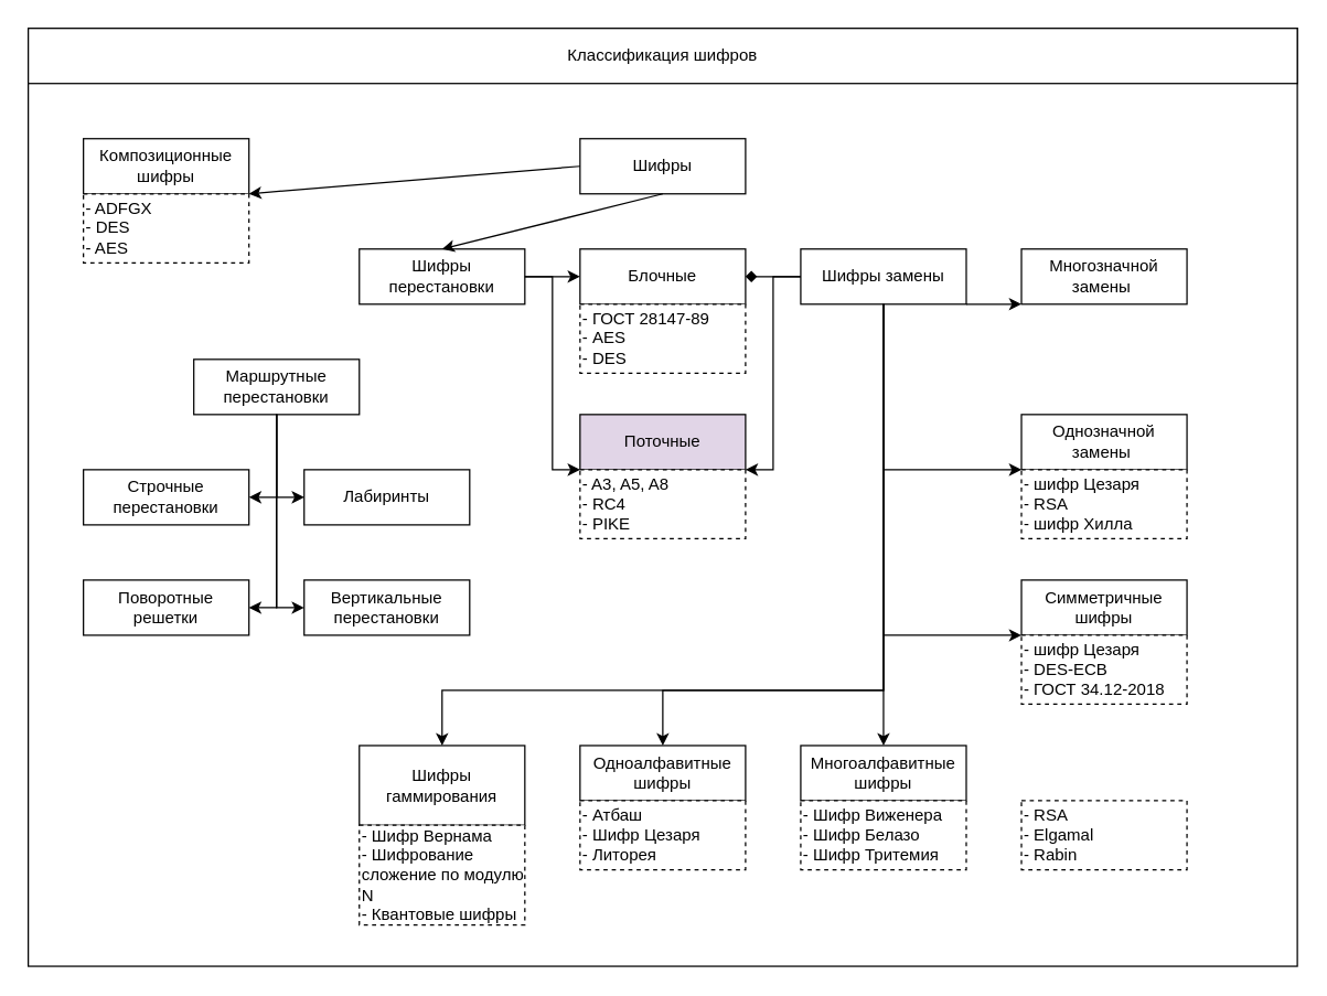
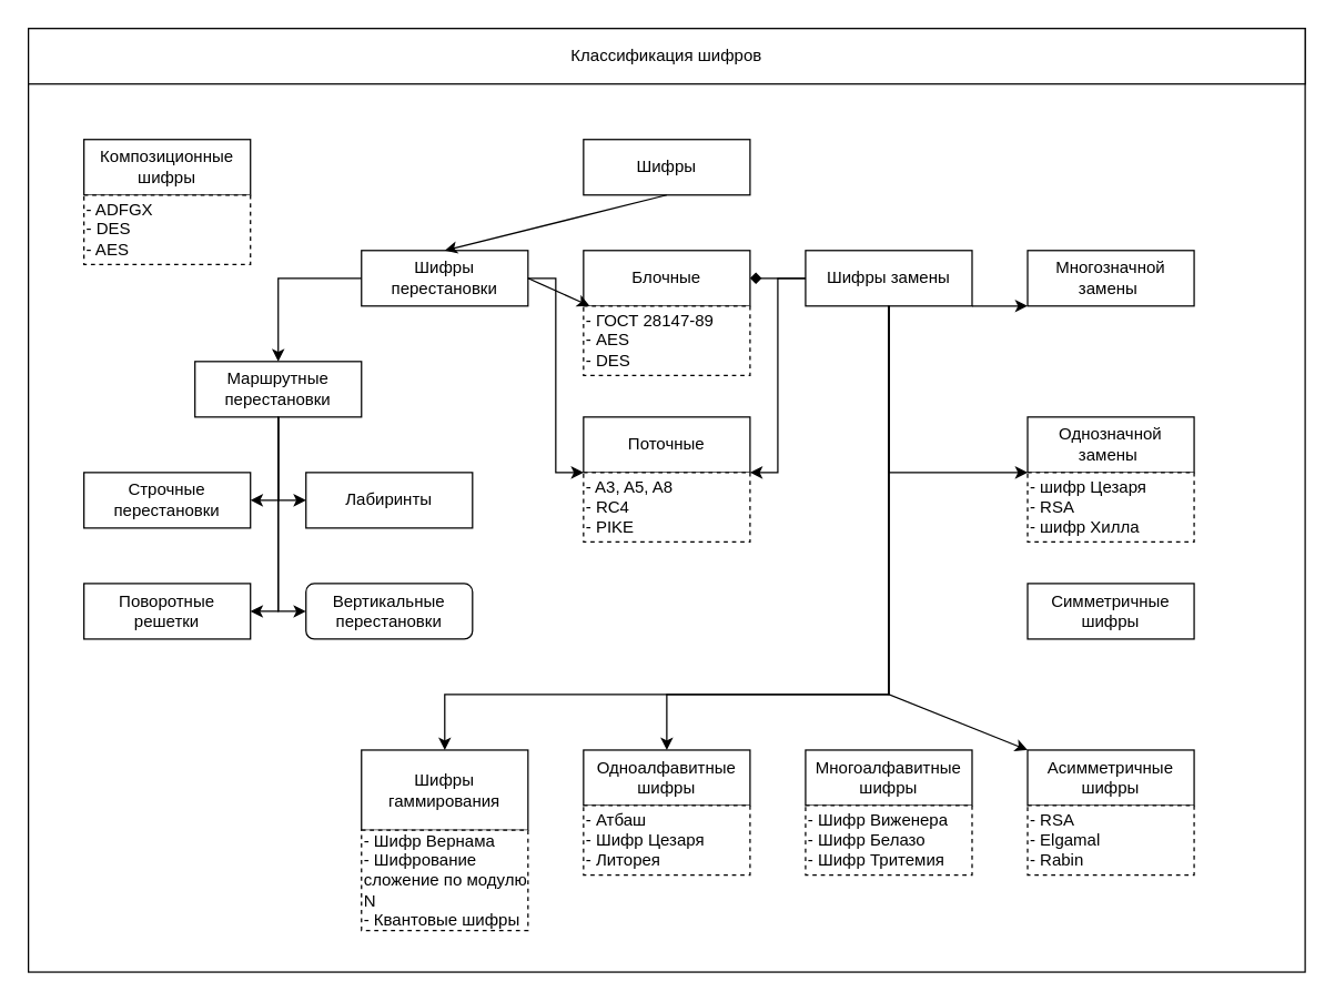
  <mxCell id="0" />
  <mxCell id="1" parent="0" />
  <mxCell id="2" value="" style="rounded=0;whiteSpace=wrap;html=1;" vertex="1" parent="1"><mxGeometry x="20" y="20" width="920" height="680" as="geometry" /></mxCell>
  <mxCell id="3" value="Классификация шифров" style="rounded=0;whiteSpace=wrap;html=1;" vertex="1" parent="1"><mxGeometry x="20" y="20" width="920" height="40" as="geometry" /></mxCell>
  <mxCell id="4" value="Шифры" style="rounded=0;whiteSpace=wrap;html=1;" vertex="1" parent="1"><mxGeometry x="420" y="100" width="120" height="40" as="geometry" /></mxCell>
  <mxCell id="5" value="Шифры перестановки" style="rounded=0;whiteSpace=wrap;html=1;" vertex="1" parent="1"><mxGeometry x="260" y="180" width="120" height="40" as="geometry" /></mxCell>
  <mxCell id="6" value="Шифры замены" style="rounded=0;whiteSpace=wrap;html=1;" vertex="1" parent="1"><mxGeometry x="580" y="180" width="120" height="40" as="geometry" /></mxCell>
- <mxCell id="7" value="" style="endArrow=classic;html=1;rounded=0;exitX=0;exitY=0.5;exitDx=0;exitDy=0;entryX=1;entryY=0;entryDx=0;entryDy=0;" edge="1" parent="1" source="4" target="11"><mxGeometry width="50" height="50" relative="1" as="geometry"><mxPoint x="530" y="150" as="sourcePoint" /><mxPoint x="290" y="190" as="targetPoint" /></mxGeometry></mxCell>
  <mxCell id="8" value="" style="endArrow=classic;html=1;rounded=0;exitX=0.5;exitY=1;exitDx=0;exitDy=0;entryX=0.5;entryY=0;entryDx=0;entryDy=0;" edge="1" parent="1" source="4" target="5"><mxGeometry width="50" height="50" relative="1" as="geometry"><mxPoint x="530" y="150" as="sourcePoint" /><mxPoint x="530" y="190" as="targetPoint" /></mxGeometry></mxCell>
  <mxCell id="9" value="" style="group" vertex="1" connectable="0" parent="1"><mxGeometry x="60" y="100" width="120" height="90" as="geometry" /></mxCell>
  <mxCell id="10" value="Композиционные шифры" style="rounded=0;whiteSpace=wrap;html=1;" vertex="1" parent="9"><mxGeometry width="120" height="40" as="geometry" /></mxCell>
  <mxCell id="11" value="&lt;span style=&quot;background-color: initial;&quot;&gt;- ADFGX&lt;/span&gt;&lt;br&gt;&lt;span style=&quot;background-color: initial;&quot;&gt;- DES&lt;/span&gt;&lt;br&gt;&lt;span style=&quot;background-color: initial;&quot;&gt;- AES&amp;nbsp;&lt;/span&gt;" style="rounded=0;whiteSpace=wrap;html=1;dashed=1;align=left;" vertex="1" parent="9"><mxGeometry y="40" width="120" height="50" as="geometry" /></mxCell>
  <mxCell id="12" value="" style="group" vertex="1" connectable="0" parent="1"><mxGeometry x="410" y="300" width="120" height="90" as="geometry" /></mxCell>
- <mxCell id="13" value="Поточные" style="rounded=0;whiteSpace=wrap;html=1;fillColor=#e1d5e7;" vertex="1" parent="12"><mxGeometry x="10" width="120" height="40" as="geometry" /></mxCell>
+ <mxCell id="13" value="Поточные" style="rounded=0;whiteSpace=wrap;html=1;" vertex="1" parent="12"><mxGeometry x="10" width="120" height="40" as="geometry" /></mxCell>
  <mxCell id="14" value="&lt;span style=&quot;background-color: initial;&quot;&gt;- A3, A5, A8&lt;/span&gt;&lt;br&gt;&lt;span style=&quot;background-color: initial;&quot;&gt;- RC4&lt;br&gt;&lt;/span&gt;&lt;span style=&quot;background-color: initial;&quot;&gt;- PIKE&lt;/span&gt;" style="rounded=0;whiteSpace=wrap;html=1;dashed=1;align=left;" vertex="1" parent="12"><mxGeometry x="10" y="40" width="120" height="50" as="geometry" /></mxCell>
  <mxCell id="15" value="" style="group" vertex="1" connectable="0" parent="1"><mxGeometry x="740" y="180" width="120" height="90" as="geometry" /></mxCell>
  <mxCell id="16" value="Многозначной замены&amp;nbsp;" style="rounded=0;whiteSpace=wrap;html=1;" vertex="1" parent="15"><mxGeometry width="120" height="40" as="geometry" /></mxCell>
  <mxCell id="17" value="" style="group" vertex="1" connectable="0" parent="1"><mxGeometry x="740" y="300" width="120" height="90" as="geometry" /></mxCell>
  <mxCell id="18" value="Однозначной замены&amp;nbsp;" style="rounded=0;whiteSpace=wrap;html=1;" vertex="1" parent="17"><mxGeometry width="120" height="40" as="geometry" /></mxCell>
  <mxCell id="19" value="&lt;span style=&quot;background-color: initial;&quot;&gt;- шифр Цезаря&lt;/span&gt;&lt;br&gt;&lt;span style=&quot;background-color: initial;&quot;&gt;- RSA&lt;br&gt;- шифр Хилла&lt;br&gt;&lt;/span&gt;" style="rounded=0;whiteSpace=wrap;html=1;dashed=1;align=left;" vertex="1" parent="17"><mxGeometry y="40" width="120" height="50" as="geometry" /></mxCell>
  <mxCell id="20" value="" style="group" vertex="1" connectable="0" parent="1"><mxGeometry x="740" y="420" width="120" height="90" as="geometry" /></mxCell>
  <mxCell id="21" value="Симметричные шифры" style="rounded=0;whiteSpace=wrap;html=1;" vertex="1" parent="20"><mxGeometry width="120" height="40" as="geometry" /></mxCell>
- <mxCell id="22" value="&lt;span style=&quot;background-color: initial;&quot;&gt;- шифр Цезаря&lt;/span&gt;&lt;br&gt;&lt;span style=&quot;background-color: initial;&quot;&gt;- DES-ECB&lt;br&gt;&lt;/span&gt;&lt;span style=&quot;background-color: initial;&quot;&gt;- ГОСТ 34.12-2018&lt;/span&gt;" style="rounded=0;whiteSpace=wrap;html=1;dashed=1;align=left;" vertex="1" parent="20"><mxGeometry y="40" width="120" height="50" as="geometry" /></mxCell>
  <mxCell id="23" value="" style="group" vertex="1" connectable="0" parent="1"><mxGeometry x="740" y="540" width="120" height="90" as="geometry" /></mxCell>
+ <mxCell id="24" value="Асимметричные шифры" style="rounded=0;whiteSpace=wrap;html=1;" vertex="1" parent="23"><mxGeometry width="120" height="40" as="geometry" /></mxCell>
  <mxCell id="25" value="&lt;span style=&quot;background-color: initial;&quot;&gt;- RSA&lt;/span&gt;&lt;br&gt;&lt;span style=&quot;background-color: initial;&quot;&gt;- Elgamal&lt;br&gt;&lt;/span&gt;&lt;span style=&quot;background-color: initial;&quot;&gt;- Rabin&lt;/span&gt;" style="rounded=0;whiteSpace=wrap;html=1;dashed=1;align=left;" vertex="1" parent="23"><mxGeometry y="40" width="120" height="50" as="geometry" /></mxCell>
  <mxCell id="26" value="" style="group" vertex="1" connectable="0" parent="1"><mxGeometry x="580" y="540" width="120" height="90" as="geometry" /></mxCell>
  <mxCell id="27" value="Многоалфавитные шифры" style="rounded=0;whiteSpace=wrap;html=1;" vertex="1" parent="26"><mxGeometry width="120" height="40" as="geometry" /></mxCell>
  <mxCell id="28" value="&lt;span style=&quot;background-color: initial;&quot;&gt;- Шифр Виженера&lt;/span&gt;&lt;br&gt;&lt;span style=&quot;background-color: initial;&quot;&gt;- Шифр Белазо&lt;br&gt;&lt;/span&gt;&lt;span style=&quot;background-color: initial;&quot;&gt;- Шифр Тритемия&lt;/span&gt;" style="rounded=0;whiteSpace=wrap;html=1;dashed=1;align=left;" vertex="1" parent="26"><mxGeometry y="40" width="120" height="50" as="geometry" /></mxCell>
  <mxCell id="29" value="" style="group" vertex="1" connectable="0" parent="1"><mxGeometry x="420" y="540" width="120" height="90" as="geometry" /></mxCell>
  <mxCell id="30" value="Одноалфавитные шифры" style="rounded=0;whiteSpace=wrap;html=1;" vertex="1" parent="29"><mxGeometry width="120" height="40" as="geometry" /></mxCell>
  <mxCell id="31" value="&lt;span style=&quot;background-color: initial;&quot;&gt;- Атбаш&lt;/span&gt;&lt;br&gt;&lt;span style=&quot;background-color: initial;&quot;&gt;- Шифр Цезаря&lt;br&gt;&lt;/span&gt;&lt;span style=&quot;background-color: initial;&quot;&gt;- Литорея&lt;/span&gt;" style="rounded=0;whiteSpace=wrap;html=1;dashed=1;align=left;" vertex="1" parent="29"><mxGeometry y="40" width="120" height="50" as="geometry" /></mxCell>
  <mxCell id="32" value="" style="group" vertex="1" connectable="0" parent="1"><mxGeometry x="260" y="540" width="120" height="130" as="geometry" /></mxCell>
  <mxCell id="33" value="Шифры гаммирования" style="rounded=0;whiteSpace=wrap;html=1;" vertex="1" parent="32"><mxGeometry width="120" height="57.778" as="geometry" /></mxCell>
  <mxCell id="34" value="&lt;span style=&quot;background-color: initial;&quot;&gt;- Шифр Вернама&lt;/span&gt;&lt;br&gt;&lt;span style=&quot;background-color: initial;&quot;&gt;- Шифрование сложение по модулю N&lt;br&gt;&lt;/span&gt;&lt;span style=&quot;background-color: initial;&quot;&gt;- Квантовые шифры&lt;/span&gt;" style="rounded=0;whiteSpace=wrap;html=1;dashed=1;align=left;" vertex="1" parent="32"><mxGeometry y="57.778" width="120" height="72.222" as="geometry" /></mxCell>
  <mxCell id="35" value="Маршрутные перестановки" style="rounded=0;whiteSpace=wrap;html=1;" vertex="1" parent="1"><mxGeometry y="260" width="120" height="40" as="geometry" x="140" /></mxCell>
+ <mxCell id="36" value="" style="endArrow=classic;html=1;rounded=0;exitX=0;exitY=0.5;exitDx=0;exitDy=0;entryX=0.5;entryY=0;entryDx=0;entryDy=0;" edge="1" parent="1" source="5" target="35"><mxGeometry width="50" height="50" relative="1" as="geometry"><mxPoint x="410" y="240" as="sourcePoint" /><mxPoint x="460" y="190" as="targetPoint" /><Array as="points"><mxPoint x="200" y="200" /></Array></mxGeometry></mxCell>
  <mxCell id="37" value="Лабиринты" style="rounded=0;whiteSpace=wrap;html=1;" vertex="1" parent="1"><mxGeometry x="220" y="340" width="120" height="40" as="geometry" /></mxCell>
  <mxCell id="38" value="Поворотные решетки" style="rounded=0;whiteSpace=wrap;html=1;" vertex="1" parent="1"><mxGeometry x="60" y="420" width="120" height="40" as="geometry" /></mxCell>
- <mxCell id="39" value="Вертикальные перестановки" style="rounded=0;whiteSpace=wrap;html=1;" vertex="1" parent="1"><mxGeometry x="220" y="420" width="120" height="40" as="geometry" /></mxCell>
+ <mxCell id="39" value="Вертикальные перестановки" style="whiteSpace=wrap;html=1;rounded=1;" vertex="1" parent="1"><mxGeometry x="220" y="420" width="120" height="40" as="geometry" /></mxCell>
  <mxCell id="40" value="Строчные перестановки" style="rounded=0;whiteSpace=wrap;html=1;" vertex="1" parent="1"><mxGeometry x="60" y="340" width="120" height="40" as="geometry" /></mxCell>
  <mxCell id="41" value="" style="endArrow=classic;html=1;rounded=0;exitX=0.5;exitY=1;exitDx=0;exitDy=0;" edge="1" parent="1" source="35"><mxGeometry width="50" height="50" relative="1" as="geometry"><mxPoint x="410" y="360" as="sourcePoint" /><mxPoint x="180" y="440" as="targetPoint" /><Array as="points"><mxPoint x="200" y="440" /></Array></mxGeometry></mxCell>
  <mxCell id="42" value="" style="endArrow=classic;html=1;rounded=0;exitX=0.5;exitY=1;exitDx=0;exitDy=0;entryX=0;entryY=0.5;entryDx=0;entryDy=0;" edge="1" parent="1" source="35" target="39"><mxGeometry width="50" height="50" relative="1" as="geometry"><mxPoint x="420" y="390" as="sourcePoint" /><mxPoint x="260" y="520" as="targetPoint" /><Array as="points"><mxPoint x="200" y="440" /></Array></mxGeometry></mxCell>
  <mxCell id="43" value="" style="endArrow=classic;html=1;rounded=0;exitX=0.5;exitY=1;exitDx=0;exitDy=0;entryX=1;entryY=0.5;entryDx=0;entryDy=0;" edge="1" parent="1" source="35" target="40"><mxGeometry width="50" height="50" relative="1" as="geometry"><mxPoint x="410" y="310" as="sourcePoint" /><mxPoint x="230" y="470" as="targetPoint" /><Array as="points"><mxPoint x="200" y="360" /></Array></mxGeometry></mxCell>
  <mxCell id="44" value="" style="endArrow=classic;html=1;rounded=0;exitX=0.5;exitY=1;exitDx=0;exitDy=0;entryX=0;entryY=0.5;entryDx=0;entryDy=0;" edge="1" parent="1" source="35" target="37"><mxGeometry width="50" height="50" relative="1" as="geometry"><mxPoint x="410" y="310" as="sourcePoint" /><mxPoint x="240" y="360" as="targetPoint" /><Array as="points"><mxPoint x="200" y="360" /></Array></mxGeometry></mxCell>
  <mxCell id="45" value="" style="group" vertex="1" connectable="0" parent="1"><mxGeometry x="420" y="180" width="120" height="90" as="geometry" /></mxCell>
  <mxCell id="46" value="Блочные" style="rounded=0;whiteSpace=wrap;html=1;" vertex="1" parent="45"><mxGeometry width="120" height="40" as="geometry" /></mxCell>
  <mxCell id="47" value="&lt;span style=&quot;background-color: initial;&quot;&gt;- ГОСТ 28147-89&lt;/span&gt;&lt;br&gt;&lt;span style=&quot;background-color: initial;&quot;&gt;- AES&lt;br&gt;&lt;/span&gt;&lt;span style=&quot;background-color: initial;&quot;&gt;- DES&lt;/span&gt;" style="rounded=0;whiteSpace=wrap;html=1;dashed=1;align=left;" vertex="1" parent="45"><mxGeometry y="40" width="120" height="50" as="geometry" /></mxCell>
- <mxCell id="48" value="" style="endArrow=classic;html=1;rounded=0;exitX=1;exitY=0.5;exitDx=0;exitDy=0;entryX=0;entryY=0.5;entryDx=0;entryDy=0;" edge="1" parent="1" source="5" target="46"><mxGeometry width="50" height="50" relative="1" as="geometry"><mxPoint x="340" y="310" as="sourcePoint" /><mxPoint x="390" y="260" as="targetPoint" /></mxGeometry></mxCell>
+ <mxCell id="48" value="" style="endArrow=classic;html=1;rounded=0;exitX=1;exitY=0.5;exitDx=0;exitDy=0;" edge="1" parent="1" source="5" target="47"><mxGeometry width="50" height="50" relative="1" as="geometry"><mxPoint x="340" y="310" as="sourcePoint" /><mxPoint x="390" y="260" as="targetPoint" /></mxGeometry></mxCell>
  <mxCell id="49" value="" style="endArrow=classic;html=1;rounded=0;exitX=1;exitY=0.5;exitDx=0;exitDy=0;" edge="1" parent="1" source="5"><mxGeometry width="50" height="50" relative="1" as="geometry"><mxPoint x="390" y="210" as="sourcePoint" /><mxPoint x="420" y="340" as="targetPoint" /><Array as="points"><mxPoint x="400" y="200" /><mxPoint x="400" y="340" /></Array></mxGeometry></mxCell>
  <mxCell id="50" value="" style="endArrow=classic;html=1;rounded=0;exitX=0;exitY=0.5;exitDx=0;exitDy=0;entryX=1;entryY=0;entryDx=0;entryDy=0;" edge="1" parent="1" source="6" target="14"><mxGeometry width="50" height="50" relative="1" as="geometry"><mxPoint x="560" y="210" as="sourcePoint" /><mxPoint x="600" y="350" as="targetPoint" /><Array as="points"><mxPoint x="560" y="200" /><mxPoint x="560" y="340" /></Array></mxGeometry></mxCell>
  <mxCell id="51" value="" style="endArrow=diamond;html=1;rounded=0;exitX=0;exitY=0.5;exitDx=0;exitDy=0;entryX=1;entryY=0.5;entryDx=0;entryDy=0;" edge="1" parent="1" source="6" target="46"><mxGeometry width="50" height="50" relative="1" as="geometry"><mxPoint x="390" y="210" as="sourcePoint" /><mxPoint x="430" y="210" as="targetPoint" /></mxGeometry></mxCell>
  <mxCell id="52" value="" style="endArrow=classic;html=1;rounded=0;exitX=0.5;exitY=1;exitDx=0;exitDy=0;entryX=0.5;entryY=0;entryDx=0;entryDy=0;" edge="1" parent="1" source="6" target="33"><mxGeometry width="50" height="50" relative="1" as="geometry"><mxPoint x="610" y="370" as="sourcePoint" /><mxPoint x="640" y="500" as="targetPoint" /><Array as="points"><mxPoint x="640" y="500" /><mxPoint x="320" y="500" /></Array></mxGeometry></mxCell>
  <mxCell id="53" value="" style="endArrow=classic;html=1;rounded=0;entryX=0.5;entryY=0;entryDx=0;entryDy=0;" edge="1" parent="1" target="30"><mxGeometry width="50" height="50" relative="1" as="geometry"><mxPoint x="640" y="220" as="sourcePoint" /><mxPoint x="330" y="550" as="targetPoint" /><Array as="points"><mxPoint x="640" y="500" /><mxPoint x="480" y="500" /></Array></mxGeometry></mxCell>
- <mxCell id="54" value="" style="endArrow=classic;html=1;rounded=0;entryX=0.5;entryY=0;entryDx=0;entryDy=0;exitX=0.5;exitY=1;exitDx=0;exitDy=0;" edge="1" parent="1" source="6" target="27"><mxGeometry width="50" height="50" relative="1" as="geometry"><mxPoint x="650" y="230" as="sourcePoint" /><mxPoint x="490" y="550" as="targetPoint" /><Array as="points"><mxPoint x="640" y="500" /></Array></mxGeometry></mxCell>
- <mxCell id="56" value="" style="endArrow=classic;html=1;rounded=0;entryX=0;entryY=0;entryDx=0;entryDy=0;exitX=0.5;exitY=1;exitDx=0;exitDy=0;" edge="1" parent="1" source="6" target="22"><mxGeometry width="50" height="50" relative="1" as="geometry"><mxPoint x="650" y="230" as="sourcePoint" /><mxPoint x="750" y="550" as="targetPoint" /><Array as="points"><mxPoint x="640" y="460" /></Array></mxGeometry></mxCell>
+ <mxCell id="55" value="" style="endArrow=classic;html=1;rounded=0;entryX=0;entryY=0;entryDx=0;entryDy=0;exitX=0.5;exitY=1;exitDx=0;exitDy=0;" edge="1" parent="1" source="6" target="24"><mxGeometry width="50" height="50" relative="1" as="geometry"><mxPoint x="650" y="230" as="sourcePoint" /><mxPoint x="650" y="550" as="targetPoint" /><Array as="points"><mxPoint x="640" y="500" /></Array></mxGeometry></mxCell>
  <mxCell id="57" value="" style="endArrow=classic;html=1;rounded=0;entryX=0;entryY=0;entryDx=0;entryDy=0;exitX=0.5;exitY=1;exitDx=0;exitDy=0;" edge="1" parent="1" source="6"><mxGeometry width="50" height="50" relative="1" as="geometry"><mxPoint x="690" y="250" as="sourcePoint" /><mxPoint x="740" y="340" as="targetPoint" /><Array as="points"><mxPoint x="640" y="340" /></Array></mxGeometry></mxCell>
  <mxCell id="58" value="" style="endArrow=classic;html=1;rounded=0;entryX=0;entryY=1;entryDx=0;entryDy=0;exitX=1;exitY=1;exitDx=0;exitDy=0;" edge="1" parent="1" source="6" target="16"><mxGeometry width="50" height="50" relative="1" as="geometry"><mxPoint x="650" y="230" as="sourcePoint" /><mxPoint x="750" y="350" as="targetPoint" /><Array as="points"><mxPoint x="720" y="220" /></Array></mxGeometry></mxCell>
